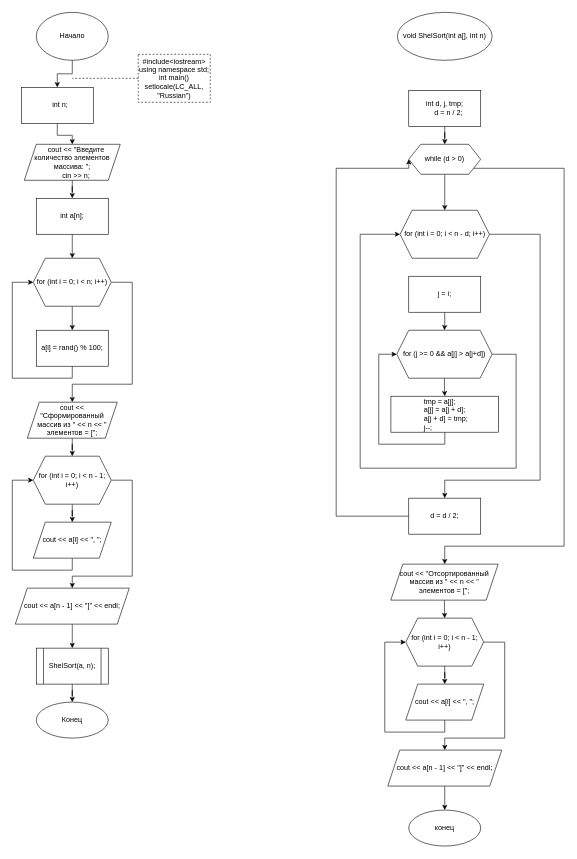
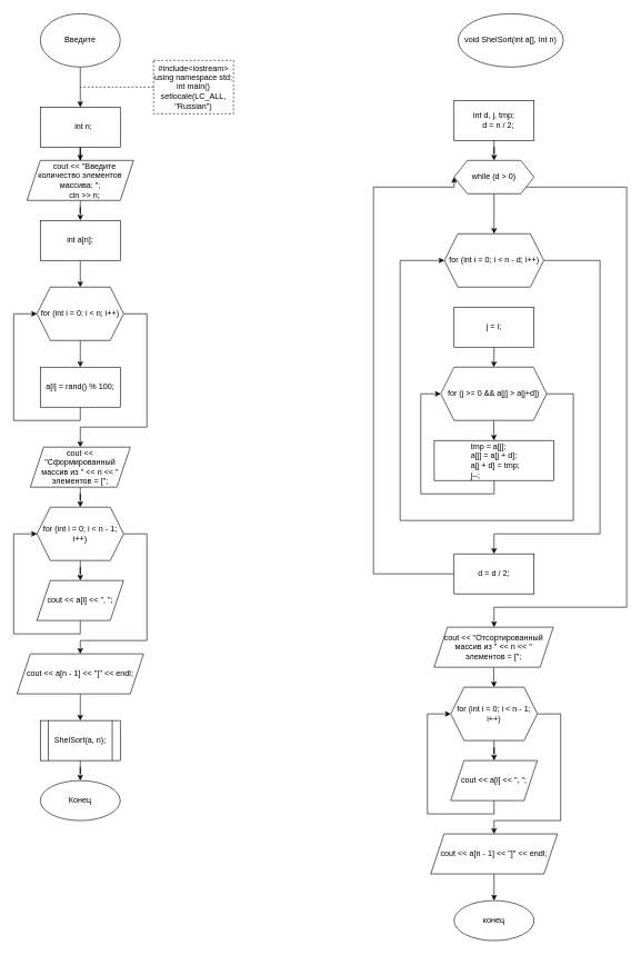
  <mxCell id="0" />
  <mxCell id="1" parent="0" />
  <mxCell id="2" value="" style="edgeStyle=orthogonalEdgeStyle;rounded=0;orthogonalLoop=1;jettySize=auto;html=1;" edge="1" parent="1" source="3" target="5"><mxGeometry relative="1" as="geometry" /></mxCell>
- <mxCell id="3" value="Начало" style="ellipse;whiteSpace=wrap;html=1;" vertex="1" parent="1"><mxGeometry x="60" y="20" width="120" height="80" as="geometry" /></mxCell>
+ <mxCell id="3" value="Введите" style="ellipse;whiteSpace=wrap;html=1;" vertex="1" parent="1"><mxGeometry x="60" y="20" width="120" height="80" as="geometry" /></mxCell>
  <mxCell id="4" value="" style="edgeStyle=orthogonalEdgeStyle;rounded=0;orthogonalLoop=1;jettySize=auto;html=1;" edge="1" parent="1" source="5" target="9"><mxGeometry relative="1" as="geometry" /></mxCell>
- <mxCell id="5" value="&lt;span&gt;&#09;&lt;/span&gt;&amp;nbsp; &amp;nbsp;int n;" style="rounded=0;whiteSpace=wrap;html=1;" vertex="1" parent="1"><mxGeometry x="35" y="145" width="120" height="60" as="geometry" /></mxCell>
+ <mxCell id="5" value="&lt;span&gt;&#09;&lt;/span&gt;&amp;nbsp; &amp;nbsp;int n;" style="rounded=0;whiteSpace=wrap;html=1;" vertex="1" parent="1"><mxGeometry x="60" y="160" width="120" height="60" as="geometry" /></mxCell>
  <mxCell id="6" value="&lt;div&gt;#include&amp;lt;iostream&amp;gt;&lt;/div&gt;&lt;div&gt;using namespace std;&lt;/div&gt;&lt;div&gt;int main()&lt;/div&gt;&lt;div&gt;setlocale(LC_ALL, &quot;Russian&quot;)&lt;/div&gt;" style="rounded=0;whiteSpace=wrap;html=1;dashed=1;" vertex="1" parent="1"><mxGeometry x="230" y="90" width="120" height="80" as="geometry" /></mxCell>
  <mxCell id="7" value="" style="endArrow=none;dashed=1;html=1;rounded=0;exitX=0;exitY=0.5;exitDx=0;exitDy=0;" edge="1" parent="1" source="6"><mxGeometry width="50" height="50" relative="1" as="geometry"><mxPoint x="110" y="450" as="sourcePoint" /><mxPoint x="120" y="130" as="targetPoint" /></mxGeometry></mxCell>
  <mxCell id="8" value="" style="edgeStyle=orthogonalEdgeStyle;rounded=0;orthogonalLoop=1;jettySize=auto;html=1;" edge="1" parent="1" source="9" target="11"><mxGeometry relative="1" as="geometry" /></mxCell>
  <mxCell id="9" value="&lt;div&gt;&amp;nbsp; &amp;nbsp; cout &amp;lt;&amp;lt; &quot;Введите количество элементов массива: &quot;;&lt;/div&gt;&lt;div&gt;&amp;nbsp; &amp;nbsp; cin &amp;gt;&amp;gt; n;&lt;/div&gt;" style="shape=parallelogram;perimeter=parallelogramPerimeter;whiteSpace=wrap;html=1;fixedSize=1;" vertex="1" parent="1"><mxGeometry x="40" y="240" width="160" height="60" as="geometry" /></mxCell>
  <mxCell id="10" value="" style="edgeStyle=orthogonalEdgeStyle;rounded=0;orthogonalLoop=1;jettySize=auto;html=1;" edge="1" parent="1" source="11" target="14"><mxGeometry relative="1" as="geometry" /></mxCell>
  <mxCell id="11" value="int a[n];" style="rounded=0;whiteSpace=wrap;html=1;" vertex="1" parent="1"><mxGeometry x="60" y="330" width="120" height="60" as="geometry" /></mxCell>
  <mxCell id="12" value="" style="edgeStyle=orthogonalEdgeStyle;rounded=0;orthogonalLoop=1;jettySize=auto;html=1;" edge="1" parent="1" source="14" target="16"><mxGeometry relative="1" as="geometry" /></mxCell>
  <mxCell id="13" value="" style="edgeStyle=orthogonalEdgeStyle;rounded=0;orthogonalLoop=1;jettySize=auto;html=1;entryX=0.5;entryY=0;entryDx=0;entryDy=0;" edge="1" parent="1" source="14" target="18"><mxGeometry relative="1" as="geometry"><Array as="points"><mxPoint x="220" y="470" /><mxPoint x="220" y="640" /><mxPoint x="120" y="640" /></Array></mxGeometry></mxCell>
  <mxCell id="14" value="for (int i = 0; i &amp;lt; n; i++)" style="shape=hexagon;perimeter=hexagonPerimeter2;whiteSpace=wrap;html=1;fixedSize=1;" vertex="1" parent="1"><mxGeometry x="55" y="430" width="130" height="80" as="geometry" /></mxCell>
  <mxCell id="15" style="edgeStyle=orthogonalEdgeStyle;rounded=0;orthogonalLoop=1;jettySize=auto;html=1;entryX=0;entryY=0.5;entryDx=0;entryDy=0;exitX=0.5;exitY=1;exitDx=0;exitDy=0;" edge="1" parent="1" source="16" target="14"><mxGeometry relative="1" as="geometry"><Array as="points"><mxPoint x="120" y="630" /><mxPoint x="20" y="630" /><mxPoint x="20" y="470" /></Array></mxGeometry></mxCell>
  <mxCell id="16" value="a[i] = rand() % 100;" style="rounded=0;whiteSpace=wrap;html=1;" vertex="1" parent="1"><mxGeometry x="60" y="550" width="120" height="60" as="geometry" /></mxCell>
  <mxCell id="17" value="" style="edgeStyle=orthogonalEdgeStyle;rounded=0;orthogonalLoop=1;jettySize=auto;html=1;" edge="1" parent="1" source="18" target="21"><mxGeometry relative="1" as="geometry" /></mxCell>
  <mxCell id="18" value="cout &amp;lt;&amp;lt; &quot;Сформированный массив из &quot; &amp;lt;&amp;lt; n &amp;lt;&amp;lt; &quot; элементов = [&quot;;" style="shape=parallelogram;perimeter=parallelogramPerimeter;whiteSpace=wrap;html=1;fixedSize=1;" vertex="1" parent="1"><mxGeometry x="45" y="670" width="150" height="60" as="geometry" /></mxCell>
  <mxCell id="19" value="" style="edgeStyle=orthogonalEdgeStyle;rounded=0;orthogonalLoop=1;jettySize=auto;html=1;" edge="1" parent="1" source="21" target="23"><mxGeometry relative="1" as="geometry" /></mxCell>
  <mxCell id="20" value="" style="edgeStyle=orthogonalEdgeStyle;rounded=0;orthogonalLoop=1;jettySize=auto;html=1;entryX=0.5;entryY=0;entryDx=0;entryDy=0;" edge="1" parent="1" source="21" target="25"><mxGeometry relative="1" as="geometry"><Array as="points"><mxPoint x="220" y="800" /><mxPoint x="220" y="960" /><mxPoint x="120" y="960" /></Array></mxGeometry></mxCell>
  <mxCell id="21" value="for (int i = 0; i &amp;lt; n - 1; i++)" style="shape=hexagon;perimeter=hexagonPerimeter2;whiteSpace=wrap;html=1;fixedSize=1;" vertex="1" parent="1"><mxGeometry x="55" y="760" width="130" height="80" as="geometry" /></mxCell>
  <mxCell id="22" style="edgeStyle=orthogonalEdgeStyle;rounded=0;orthogonalLoop=1;jettySize=auto;html=1;entryX=0;entryY=0.5;entryDx=0;entryDy=0;" edge="1" parent="1" source="23" target="21"><mxGeometry relative="1" as="geometry"><Array as="points"><mxPoint x="120" y="950" /><mxPoint x="20" y="950" /><mxPoint x="20" y="800" /></Array></mxGeometry></mxCell>
  <mxCell id="23" value="cout &amp;lt;&amp;lt; a[i] &amp;lt;&amp;lt; &quot;, &quot;;" style="shape=parallelogram;perimeter=parallelogramPerimeter;whiteSpace=wrap;html=1;fixedSize=1;" vertex="1" parent="1"><mxGeometry x="55" y="870" width="130" height="60" as="geometry" /></mxCell>
  <mxCell id="24" value="" style="edgeStyle=orthogonalEdgeStyle;rounded=0;orthogonalLoop=1;jettySize=auto;html=1;" edge="1" parent="1" source="25" target="27"><mxGeometry relative="1" as="geometry" /></mxCell>
  <mxCell id="25" value="cout &amp;lt;&amp;lt; a[n - 1] &amp;lt;&amp;lt; &quot;]&quot; &amp;lt;&amp;lt; endl;" style="shape=parallelogram;perimeter=parallelogramPerimeter;whiteSpace=wrap;html=1;fixedSize=1;" vertex="1" parent="1"><mxGeometry x="25" y="980" width="190" height="60" as="geometry" /></mxCell>
  <mxCell id="26" value="" style="edgeStyle=orthogonalEdgeStyle;rounded=0;orthogonalLoop=1;jettySize=auto;html=1;" edge="1" parent="1" source="27" target="28"><mxGeometry relative="1" as="geometry" /></mxCell>
  <mxCell id="27" value="ShelSort(a, n);" style="shape=process;whiteSpace=wrap;html=1;backgroundOutline=1;" vertex="1" parent="1"><mxGeometry x="60" y="1080" width="120" height="60" as="geometry" /></mxCell>
  <mxCell id="28" value="Конец" style="ellipse;whiteSpace=wrap;html=1;" vertex="1" parent="1"><mxGeometry x="60" y="1170" width="120" height="60" as="geometry" /></mxCell>
- <mxCell id="29" value="void ShelSort(int a[], int n)" style="ellipse;whiteSpace=wrap;html=1;" vertex="1" parent="1"><mxGeometry x="662" y="20" width="158" height="80" as="geometry" /></mxCell>
+ <mxCell id="29" value="void ShelSort(int a[], int n)" style="ellipse;whiteSpace=wrap;html=1;" vertex="1" parent="1"><mxGeometry x="687" y="20" width="158" height="80" as="geometry" /></mxCell>
  <mxCell id="30" value="" style="edgeStyle=orthogonalEdgeStyle;rounded=0;orthogonalLoop=1;jettySize=auto;html=1;" edge="1" parent="1" source="31" target="34"><mxGeometry relative="1" as="geometry" /></mxCell>
  <mxCell id="31" value="&lt;div&gt;int d, j, tmp;&lt;/div&gt;&lt;div&gt;&amp;nbsp; &amp;nbsp; d = n / 2;&lt;/div&gt;" style="whiteSpace=wrap;html=1;" vertex="1" parent="1"><mxGeometry x="681" y="150" width="120" height="60" as="geometry" /></mxCell>
  <mxCell id="32" value="" style="edgeStyle=orthogonalEdgeStyle;rounded=0;orthogonalLoop=1;jettySize=auto;html=1;" edge="1" parent="1" source="34" target="36"><mxGeometry relative="1" as="geometry" /></mxCell>
  <mxCell id="33" value="" style="edgeStyle=orthogonalEdgeStyle;rounded=0;orthogonalLoop=1;jettySize=auto;html=1;" edge="1" parent="1" source="34" target="47"><mxGeometry relative="1" as="geometry"><Array as="points"><mxPoint x="940" y="280" /><mxPoint x="940" y="910" /><mxPoint x="741" y="910" /></Array></mxGeometry></mxCell>
  <mxCell id="34" value="while (d &amp;gt; 0)" style="shape=hexagon;perimeter=hexagonPerimeter2;whiteSpace=wrap;html=1;fixedSize=1;" vertex="1" parent="1"><mxGeometry x="681" y="240" width="120" height="50" as="geometry" /></mxCell>
  <mxCell id="35" style="edgeStyle=orthogonalEdgeStyle;rounded=0;orthogonalLoop=1;jettySize=auto;html=1;" edge="1" parent="1" source="36" target="45"><mxGeometry relative="1" as="geometry"><Array as="points"><mxPoint x="900" y="390" /><mxPoint x="900" y="800" /><mxPoint x="741" y="800" /></Array></mxGeometry></mxCell>
  <mxCell id="36" value="for (int i = 0; i &amp;lt; n - d; i++)" style="shape=hexagon;perimeter=hexagonPerimeter2;whiteSpace=wrap;html=1;fixedSize=1;" vertex="1" parent="1"><mxGeometry x="666.5" y="350" width="149" height="80" as="geometry" /></mxCell>
  <mxCell id="37" value="" style="edgeStyle=orthogonalEdgeStyle;rounded=0;orthogonalLoop=1;jettySize=auto;html=1;" edge="1" parent="1" source="38" target="41"><mxGeometry relative="1" as="geometry" /></mxCell>
  <mxCell id="38" value="j = i;" style="rounded=0;whiteSpace=wrap;html=1;" vertex="1" parent="1"><mxGeometry x="681" y="460" width="120" height="60" as="geometry" /></mxCell>
  <mxCell id="39" value="" style="edgeStyle=orthogonalEdgeStyle;rounded=0;orthogonalLoop=1;jettySize=auto;html=1;" edge="1" parent="1" source="41" target="43"><mxGeometry relative="1" as="geometry" /></mxCell>
  <mxCell id="40" style="edgeStyle=orthogonalEdgeStyle;rounded=0;orthogonalLoop=1;jettySize=auto;html=1;entryX=0;entryY=0.5;entryDx=0;entryDy=0;exitX=1;exitY=0.5;exitDx=0;exitDy=0;" edge="1" parent="1" source="41" target="36"><mxGeometry relative="1" as="geometry"><Array as="points"><mxPoint x="860" y="590" /><mxPoint x="860" y="780" /><mxPoint x="600" y="780" /><mxPoint x="600" y="390" /></Array></mxGeometry></mxCell>
  <mxCell id="41" value="&lt;span&gt;for (j &amp;gt;= 0 &amp;amp;&amp;amp; a[j] &amp;gt; a[j+d])&lt;/span&gt;" style="shape=hexagon;perimeter=hexagonPerimeter2;whiteSpace=wrap;html=1;fixedSize=1;rounded=0;" vertex="1" parent="1"><mxGeometry x="661" y="550" width="159" height="80" as="geometry" /></mxCell>
  <mxCell id="42" style="edgeStyle=orthogonalEdgeStyle;rounded=0;orthogonalLoop=1;jettySize=auto;html=1;entryX=0;entryY=0.5;entryDx=0;entryDy=0;" edge="1" parent="1" source="43" target="41"><mxGeometry relative="1" as="geometry"><Array as="points"><mxPoint x="741" y="740" /><mxPoint x="631" y="740" /><mxPoint x="631" y="590" /></Array></mxGeometry></mxCell>
  <mxCell id="43" value="&lt;div&gt;&amp;nbsp; &amp;nbsp; &amp;nbsp; &amp;nbsp; &amp;nbsp; &amp;nbsp; &amp;nbsp; &amp;nbsp; tmp = a[j];&lt;/div&gt;&lt;div&gt;&amp;nbsp; &amp;nbsp; &amp;nbsp; &amp;nbsp; &amp;nbsp; &amp;nbsp; &amp;nbsp; &amp;nbsp; a[j] = a[j + d];&lt;/div&gt;&lt;div&gt;&amp;nbsp; &amp;nbsp; &amp;nbsp; &amp;nbsp; &amp;nbsp; &amp;nbsp; &amp;nbsp; &amp;nbsp; a[j + d] = tmp;&lt;/div&gt;&lt;div&gt;&amp;nbsp; &amp;nbsp; &amp;nbsp; &amp;nbsp; &amp;nbsp; &amp;nbsp; &amp;nbsp; &amp;nbsp; j--;&lt;/div&gt;" style="whiteSpace=wrap;html=1;rounded=0;align=left;" vertex="1" parent="1"><mxGeometry x="651.25" y="660" width="179.5" height="60" as="geometry" /></mxCell>
  <mxCell id="44" style="edgeStyle=orthogonalEdgeStyle;rounded=0;orthogonalLoop=1;jettySize=auto;html=1;entryX=0;entryY=0.5;entryDx=0;entryDy=0;" edge="1" parent="1" source="45" target="34"><mxGeometry relative="1" as="geometry"><Array as="points"><mxPoint x="560" y="860" /><mxPoint x="560" y="280" /></Array></mxGeometry></mxCell>
  <mxCell id="45" value="d = d / 2;" style="whiteSpace=wrap;html=1;rounded=0;" vertex="1" parent="1"><mxGeometry x="681" y="830" width="120" height="60" as="geometry" /></mxCell>
  <mxCell id="46" value="" style="edgeStyle=orthogonalEdgeStyle;rounded=0;orthogonalLoop=1;jettySize=auto;html=1;" edge="1" parent="1" source="47" target="50"><mxGeometry relative="1" as="geometry" /></mxCell>
  <mxCell id="47" value="cout &amp;lt;&amp;lt; &quot;Отсортированный массив из &quot; &amp;lt;&amp;lt; n &amp;lt;&amp;lt; &quot; элементов = [&quot;;" style="shape=parallelogram;perimeter=parallelogramPerimeter;whiteSpace=wrap;html=1;fixedSize=1;" vertex="1" parent="1"><mxGeometry x="651" y="940" width="179" height="60" as="geometry" /></mxCell>
  <mxCell id="48" value="" style="edgeStyle=orthogonalEdgeStyle;rounded=0;orthogonalLoop=1;jettySize=auto;html=1;" edge="1" parent="1" source="50" target="52"><mxGeometry relative="1" as="geometry" /></mxCell>
  <mxCell id="49" value="" style="edgeStyle=orthogonalEdgeStyle;rounded=0;orthogonalLoop=1;jettySize=auto;html=1;entryX=0.5;entryY=0;entryDx=0;entryDy=0;" edge="1" parent="1" source="50" target="54"><mxGeometry relative="1" as="geometry"><Array as="points"><mxPoint x="841" y="1070" /><mxPoint x="841" y="1230" /><mxPoint x="741" y="1230" /></Array></mxGeometry></mxCell>
  <mxCell id="50" value="for (int i = 0; i &amp;lt; n - 1; i++)" style="shape=hexagon;perimeter=hexagonPerimeter2;whiteSpace=wrap;html=1;fixedSize=1;" vertex="1" parent="1"><mxGeometry x="676" y="1030" width="130" height="80" as="geometry" /></mxCell>
  <mxCell id="51" style="edgeStyle=orthogonalEdgeStyle;rounded=0;orthogonalLoop=1;jettySize=auto;html=1;entryX=0;entryY=0.5;entryDx=0;entryDy=0;" edge="1" parent="1" source="52" target="50"><mxGeometry relative="1" as="geometry"><Array as="points"><mxPoint x="741" y="1220" /><mxPoint x="641" y="1220" /><mxPoint x="641" y="1070" /></Array></mxGeometry></mxCell>
  <mxCell id="52" value="cout &amp;lt;&amp;lt; a[i] &amp;lt;&amp;lt; &quot;, &quot;;" style="shape=parallelogram;perimeter=parallelogramPerimeter;whiteSpace=wrap;html=1;fixedSize=1;" vertex="1" parent="1"><mxGeometry x="676" y="1140" width="130" height="60" as="geometry" /></mxCell>
  <mxCell id="53" value="" style="edgeStyle=orthogonalEdgeStyle;rounded=0;orthogonalLoop=1;jettySize=auto;html=1;" edge="1" parent="1" source="54" target="55"><mxGeometry relative="1" as="geometry" /></mxCell>
  <mxCell id="54" value="cout &amp;lt;&amp;lt; a[n - 1] &amp;lt;&amp;lt; &quot;]&quot; &amp;lt;&amp;lt; endl;" style="shape=parallelogram;perimeter=parallelogramPerimeter;whiteSpace=wrap;html=1;fixedSize=1;" vertex="1" parent="1"><mxGeometry x="646" y="1250" width="190" height="60" as="geometry" /></mxCell>
  <mxCell id="55" value="конец" style="ellipse;whiteSpace=wrap;html=1;" vertex="1" parent="1"><mxGeometry x="681" y="1350" width="120" height="60" as="geometry" /></mxCell>
